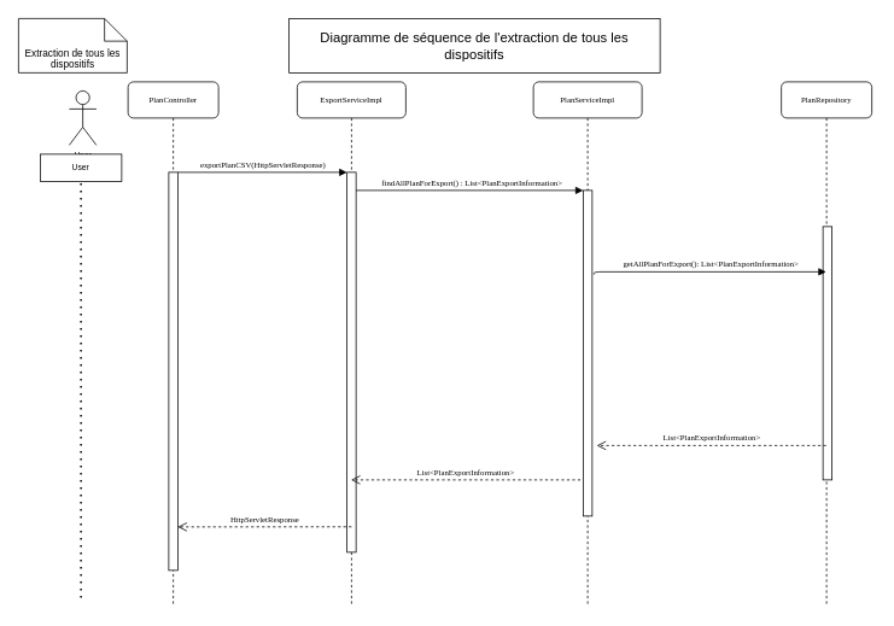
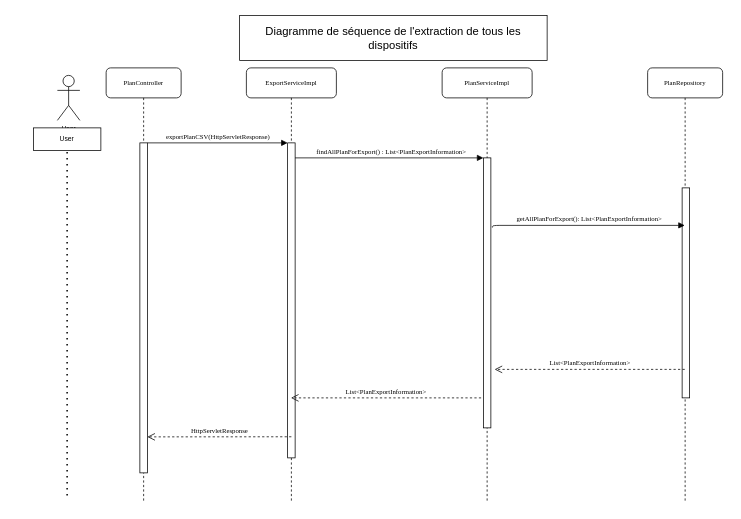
  <mxCell id="0" />
  <mxCell id="1" parent="0" />
  <mxCell id="2" value="ExportServiceImpl" style="shape=umlLifeline;perimeter=lifelinePerimeter;whiteSpace=wrap;html=1;container=1;collapsible=0;recursiveResize=0;outlineConnect=0;rounded=1;shadow=0;comic=0;labelBackgroundColor=none;strokeWidth=1;fontFamily=Verdana;fontSize=9;align=center;size=40;" parent="1" vertex="1"><mxGeometry x="328" y="90" width="120" height="580" as="geometry" /></mxCell>
  <mxCell id="3" value="" style="html=1;points=[];perimeter=orthogonalPerimeter;rounded=0;shadow=0;comic=0;labelBackgroundColor=none;strokeWidth=1;fontFamily=Verdana;fontSize=9;align=center;" parent="2" vertex="1"><mxGeometry x="55" y="100" width="10" height="420" as="geometry" /></mxCell>
  <mxCell id="4" value="PlanServiceImpl" style="shape=umlLifeline;perimeter=lifelinePerimeter;whiteSpace=wrap;html=1;container=1;collapsible=0;recursiveResize=0;outlineConnect=0;rounded=1;shadow=0;comic=0;labelBackgroundColor=none;strokeWidth=1;fontFamily=Verdana;fontSize=9;align=center;" parent="1" vertex="1"><mxGeometry x="589" y="90" width="120" height="580" as="geometry" /></mxCell>
  <mxCell id="5" value="" style="html=1;points=[];perimeter=orthogonalPerimeter;rounded=0;shadow=0;comic=0;labelBackgroundColor=none;strokeWidth=1;fontFamily=Verdana;fontSize=9;align=center;" parent="4" vertex="1"><mxGeometry x="55" y="120" width="10" height="360" as="geometry" /></mxCell>
  <mxCell id="6" value="List&amp;lt;PlanExportInformation&amp;gt;" style="html=1;verticalAlign=bottom;endArrow=open;dashed=1;endSize=8;labelBackgroundColor=none;fontFamily=Verdana;fontSize=9;edgeStyle=elbowEdgeStyle;elbow=vertical;exitX=0.5;exitY=0.933;exitDx=0;exitDy=0;exitPerimeter=0;" edge="1" parent="4" target="2"><mxGeometry relative="1" as="geometry"><mxPoint x="-94" y="440.14" as="targetPoint" /><Array as="points" /><mxPoint x="52" y="440.0" as="sourcePoint" /></mxGeometry></mxCell>
  <mxCell id="7" value="PlanRepository" style="shape=umlLifeline;perimeter=lifelinePerimeter;whiteSpace=wrap;html=1;container=1;collapsible=0;recursiveResize=0;outlineConnect=0;rounded=1;shadow=0;comic=0;labelBackgroundColor=none;strokeWidth=1;fontFamily=Verdana;fontSize=9;align=center;" parent="1" vertex="1"><mxGeometry x="863" y="90" width="100" height="580" as="geometry" /></mxCell>
  <mxCell id="8" value="PlanController" style="shape=umlLifeline;perimeter=lifelinePerimeter;whiteSpace=wrap;html=1;container=1;collapsible=0;recursiveResize=0;outlineConnect=0;rounded=1;shadow=0;comic=0;labelBackgroundColor=none;strokeWidth=1;fontFamily=Verdana;fontSize=9;align=center;" parent="1" vertex="1"><mxGeometry x="141" y="90" width="100" height="580" as="geometry" /></mxCell>
  <mxCell id="9" value="" style="html=1;points=[];perimeter=orthogonalPerimeter;rounded=0;shadow=0;comic=0;labelBackgroundColor=none;strokeWidth=1;fontFamily=Verdana;fontSize=9;align=center;" parent="8" vertex="1"><mxGeometry x="45" y="100" width="10" height="440" as="geometry" /></mxCell>
  <mxCell id="10" value="" style="html=1;points=[];perimeter=orthogonalPerimeter;rounded=0;shadow=0;comic=0;labelBackgroundColor=none;strokeWidth=1;fontFamily=Verdana;fontSize=9;align=center;" parent="1" vertex="1"><mxGeometry x="909" y="250" width="10" height="280" as="geometry" /></mxCell>
  <mxCell id="11" value="HttpServletResponse" style="html=1;verticalAlign=bottom;endArrow=open;dashed=1;endSize=8;labelBackgroundColor=none;fontFamily=Verdana;fontSize=9;edgeStyle=elbowEdgeStyle;elbow=vertical;exitX=0.5;exitY=0.933;exitDx=0;exitDy=0;exitPerimeter=0;" parent="1" source="3" target="9" edge="1"><mxGeometry relative="1" as="geometry"><mxPoint x="858" y="636" as="targetPoint" /><Array as="points" /><mxPoint x="338" y="610" as="sourcePoint" /></mxGeometry></mxCell>
  <mxCell id="12" value="exportPlanCSV(HttpServletResponse)" style="html=1;verticalAlign=bottom;endArrow=block;entryX=0;entryY=0;labelBackgroundColor=none;fontFamily=Verdana;fontSize=9;edgeStyle=elbowEdgeStyle;elbow=vertical;" parent="1" source="9" target="3" edge="1"><mxGeometry relative="1" as="geometry"><mxPoint x="278" y="200" as="sourcePoint" /></mxGeometry></mxCell>
  <mxCell id="13" value="&lt;p style=&quot;margin: 0px 0px 0px 4px; font-size: 9px;&quot;&gt;findAllPlanForExport() : List&amp;lt;PlanExportInformation&amp;gt;&lt;/p&gt;" style="html=1;verticalAlign=bottom;endArrow=block;entryX=0;entryY=0;labelBackgroundColor=none;fontFamily=Verdana;fontSize=9;edgeStyle=elbowEdgeStyle;elbow=vertical;" parent="1" source="3" target="5" edge="1"><mxGeometry relative="1" as="geometry"><mxPoint x="474" y="210" as="sourcePoint" /></mxGeometry></mxCell>
  <mxCell id="14" value="User" style="shape=umlActor;verticalLabelPosition=bottom;verticalAlign=top;html=1;outlineConnect=0;fontSize=9;" vertex="1" parent="1"><mxGeometry x="76" y="100" width="30" height="60" as="geometry" /></mxCell>
  <mxCell id="15" value="List&amp;lt;PlanExportInformation&amp;gt;" style="html=1;verticalAlign=bottom;endArrow=open;dashed=1;endSize=8;labelBackgroundColor=none;fontFamily=Verdana;fontSize=9;edgeStyle=elbowEdgeStyle;elbow=vertical;entryX=1.5;entryY=0.783;entryDx=0;entryDy=0;entryPerimeter=0;" edge="1" parent="1" source="7" target="5"><mxGeometry relative="1" as="geometry"><mxPoint x="676" y="490" as="targetPoint" /><Array as="points" /><mxPoint x="791" y="490" as="sourcePoint" /></mxGeometry></mxCell>
  <mxCell id="16" value="&lt;p style=&quot;margin: 0px 0px 0px 4px; font-size: 9px;&quot;&gt;&lt;br style=&quot;font-size: 9px;&quot;&gt;&lt;/p&gt;&lt;p style=&quot;margin: 0px 0px 0px 4px; font-size: 9px;&quot;&gt;getAllPlanForExport(): List&amp;lt;PlanExportInformation&amp;gt;&lt;/p&gt;" style="html=1;verticalAlign=bottom;endArrow=block;labelBackgroundColor=none;fontFamily=Verdana;fontSize=9;edgeStyle=elbowEdgeStyle;elbow=vertical;exitX=1.2;exitY=0.258;exitDx=0;exitDy=0;exitPerimeter=0;" edge="1" parent="1" source="5" target="7"><mxGeometry relative="1" as="geometry"><mxPoint x="656" y="301" as="sourcePoint" /><mxPoint x="879" y="370" as="targetPoint" /><Array as="points"><mxPoint x="956" y="300" /><mxPoint x="966" y="300" /></Array></mxGeometry></mxCell>
  <mxCell id="17" value="User" style="rounded=0;whiteSpace=wrap;html=1;fontSize=9;" vertex="1" parent="1"><mxGeometry x="44" y="170" width="90" height="30" as="geometry" /></mxCell>
- <mxCell id="18" value="&lt;font style=&quot;font-size: 11px;&quot;&gt;Extraction de tous les dispositifs&lt;/font&gt;" style="shape=note2;boundedLbl=1;whiteSpace=wrap;html=1;size=25;verticalAlign=top;align=center;fontSize=9;" vertex="1" parent="1"><mxGeometry x="20" y="20" width="120" height="60" as="geometry" /></mxCell>
  <mxCell id="19" value="" style="endArrow=none;dashed=1;html=1;dashPattern=1 3;strokeWidth=2;rounded=0;entryX=0.5;entryY=1;entryDx=0;entryDy=0;fontSize=9;" edge="1" parent="1" target="17"><mxGeometry width="50" height="50" relative="1" as="geometry"><mxPoint x="89" y="660" as="sourcePoint" /><mxPoint x="89" y="240" as="targetPoint" /><Array as="points" /></mxGeometry></mxCell>
  <mxCell id="20" value="&lt;font style=&quot;font-size: 15px;&quot;&gt;Diagramme de séquence de l'extraction de tous les dispositifs&lt;/font&gt;" style="rounded=0;whiteSpace=wrap;html=1;fontSize=9;" vertex="1" parent="1"><mxGeometry x="319" y="20" width="410" height="60" as="geometry" /></mxCell>
